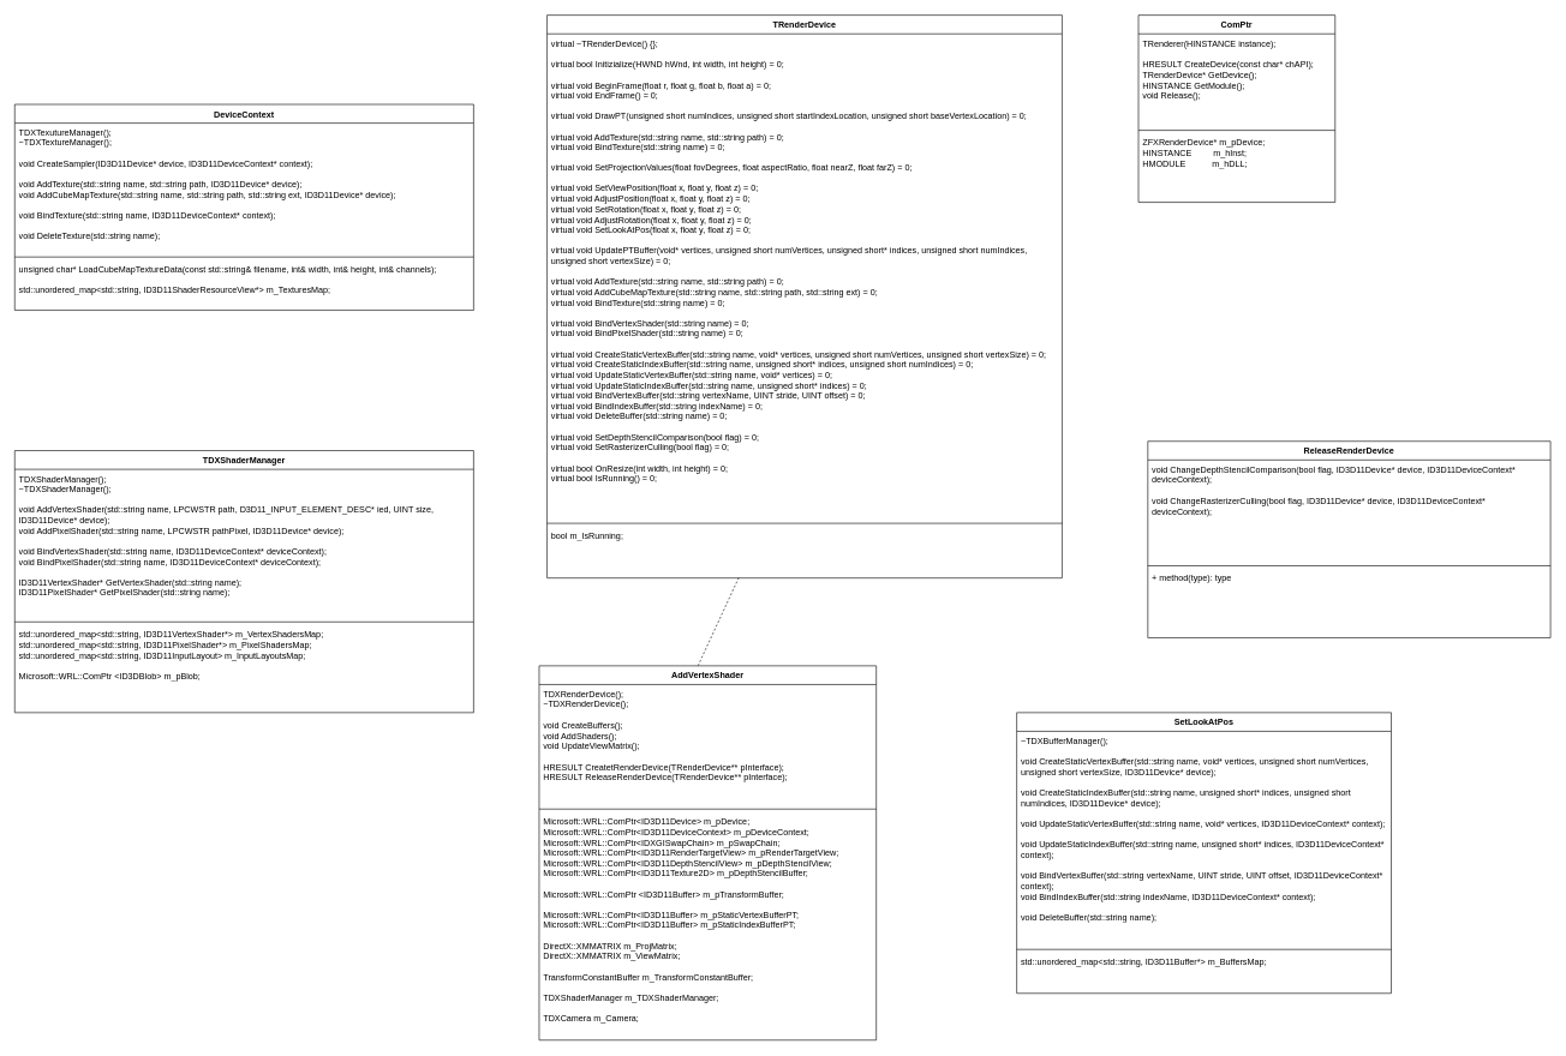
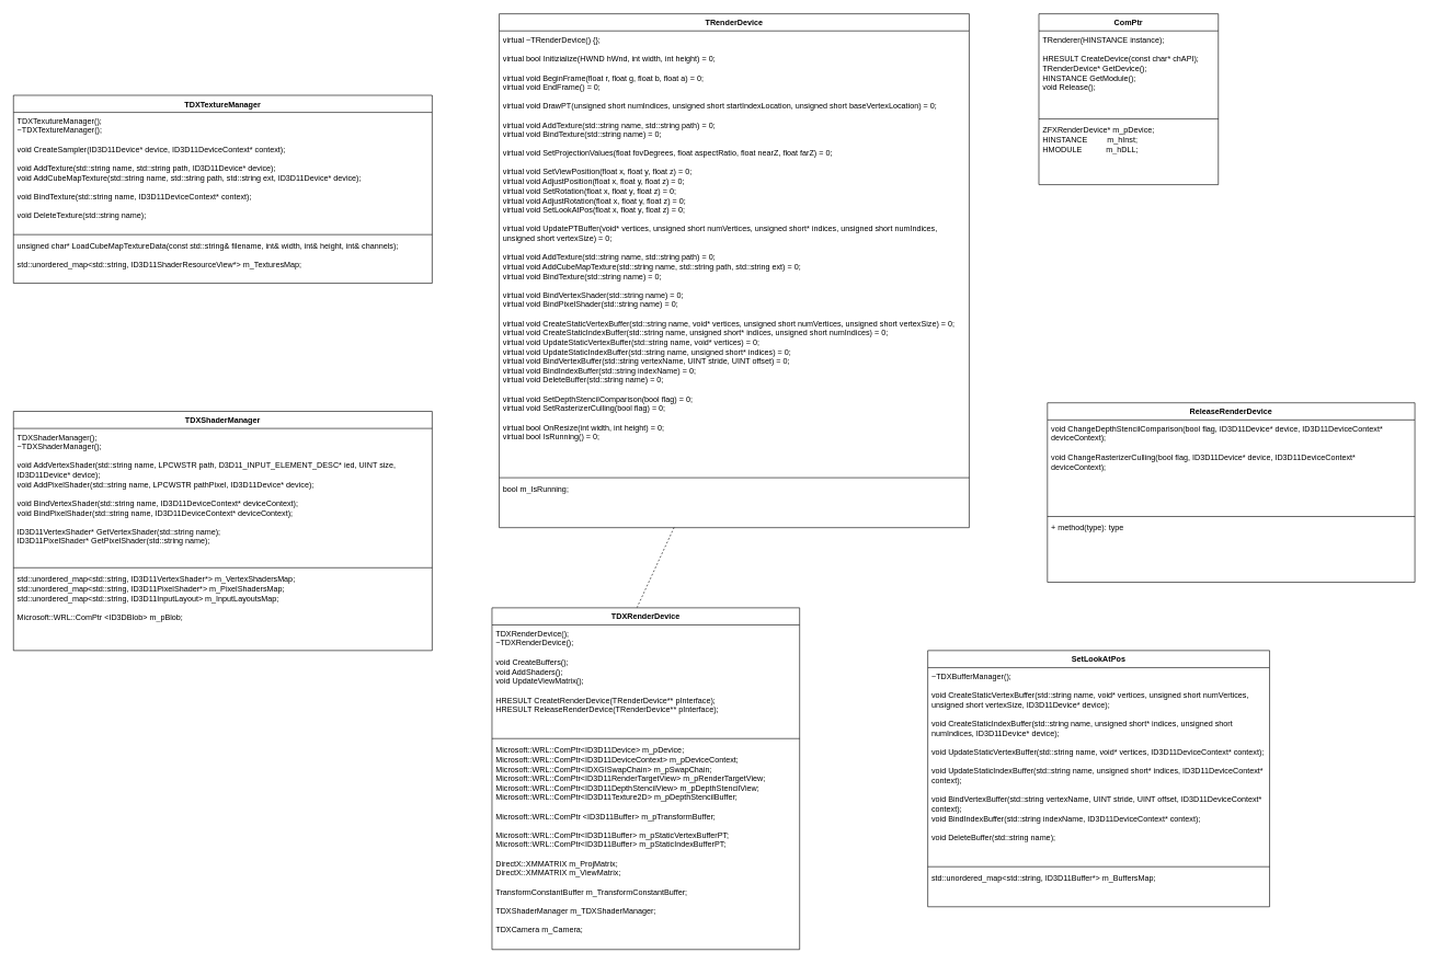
  <mxCell id="0" />
  <mxCell id="1" parent="0" />
  <mxCell id="2" value="TRenderDevice" style="swimlane;fontStyle=1;align=center;verticalAlign=top;childLayout=stackLayout;horizontal=1;startSize=26;horizontalStack=0;resizeParent=1;resizeParentMax=0;resizeLast=0;collapsible=1;marginBottom=0;whiteSpace=wrap;html=1;" parent="1" vertex="1"><mxGeometry x="759" y="20" width="715" height="782" as="geometry" /></mxCell>
  <mxCell id="3" value="&lt;div&gt;virtual ~TRenderDevice() {};&lt;br&gt;&lt;/div&gt;&lt;div&gt;&lt;br&gt;&lt;/div&gt;&lt;div&gt;virtual bool Initizialize(HWND hWnd, int width, int height) = 0;&lt;/div&gt;&lt;div&gt;&lt;br&gt;&lt;/div&gt;&lt;div&gt;virtual void BeginFrame(float r, float g, float b, float a) = 0;&lt;/div&gt;&lt;div&gt;virtual void EndFrame() = 0;&lt;/div&gt;&lt;div&gt;&lt;br&gt;&lt;/div&gt;&lt;div&gt;virtual void DrawPT(unsigned short numIndices, unsigned short startIndexLocation, unsigned short baseVertexLocation) = 0;&lt;br&gt;&lt;/div&gt;&lt;div&gt;&lt;br&gt;&lt;/div&gt;&lt;div&gt;virtual void AddTexture(std::string name, std::string path) = 0;&lt;br&gt;virtual void BindTexture(std::string name) = 0;&lt;br&gt;&lt;/div&gt;&lt;div&gt;&lt;br&gt;&lt;/div&gt;virtual void SetProjectionValues(float fovDegrees, float aspectRatio, float nearZ, float farZ) = 0;&lt;br&gt;&lt;br&gt;virtual void SetViewPosition(float x, float y, float z) = 0;&lt;br&gt;virtual void AdjustPosition(float x, float y, float z) = 0;&lt;br&gt;virtual void SetRotation(float x, float y, float z) = 0;&lt;br&gt;virtual void AdjustRotation(float x, float y, float z) = 0;&lt;br&gt;virtual void SetLookAtPos(float x, float y, float z) = 0;&lt;div&gt;&lt;br&gt;&lt;/div&gt;&lt;div&gt;virtual void UpdatePTBuffer(void* vertices, unsigned short numVertices, unsigned short* indices, unsigned short numIndices, unsigned short vertexSize) = 0;&lt;/div&gt;&lt;div&gt;&lt;br&gt;&lt;/div&gt;&lt;div&gt;virtual void AddTexture(std::string name, std::string path) = 0;&lt;/div&gt;&lt;div&gt;virtual void AddCubeMapTexture(std::string name, std::string path, std::string ext) = 0;&lt;br&gt;&lt;/div&gt;&lt;div&gt;virtual void BindTexture(std::string name) = 0;&lt;/div&gt;&lt;div&gt;&lt;br&gt;&lt;/div&gt;&lt;div&gt;virtual void BindVertexShader(std::string name) = 0;&lt;br&gt;virtual void BindPixelShader(std::string name) = 0;&lt;/div&gt;&lt;div&gt;&lt;br&gt;&lt;/div&gt;&lt;div&gt;virtual void CreateStaticVertexBuffer(std::string name, void* vertices, unsigned short numVertices, unsigned short vertexSize) = 0;&lt;br&gt;virtual void CreateStaticIndexBuffer(std::string name, unsigned short* indices, unsigned short numIndices) = 0;&lt;br&gt;virtual void UpdateStaticVertexBuffer(std::string name, void* vertices) = 0;&lt;br&gt;virtual void UpdateStaticIndexBuffer(std::string name, unsigned short* indices) = 0;&lt;br&gt;virtual void BindVertexBuffer(std::string vertexName, UINT stride, UINT offset) = 0;&lt;br&gt;virtual void BindIndexBuffer(std::string indexName) = 0;&lt;br&gt;virtual void DeleteBuffer(std::string name) = 0;&lt;br&gt;&lt;/div&gt;&lt;div&gt;&lt;br&gt;&lt;/div&gt;&lt;div&gt;virtual void SetDepthStencilComparison(bool flag) = 0;&lt;br&gt;virtual void SetRasterizerCulling(bool flag) = 0;&lt;br&gt;&lt;/div&gt;&lt;div&gt;&lt;br&gt;&lt;/div&gt;&lt;div&gt;virtual bool OnResize(int width, int height) = 0;&lt;/div&gt;&lt;div&gt;virtual bool IsRunning() = 0;&lt;br&gt;&lt;/div&gt;" style="text;strokeColor=none;fillColor=none;align=left;verticalAlign=top;spacingLeft=4;spacingRight=4;overflow=hidden;rotatable=0;points=[[0,0.5],[1,0.5]];portConstraint=eastwest;whiteSpace=wrap;html=1;" parent="2" vertex="1"><mxGeometry y="26" width="715" height="676" as="geometry" /></mxCell>
  <mxCell id="4" value="" style="line;strokeWidth=1;fillColor=none;align=left;verticalAlign=middle;spacingTop=-1;spacingLeft=3;spacingRight=3;rotatable=0;labelPosition=right;points=[];portConstraint=eastwest;strokeColor=inherit;" parent="2" vertex="1"><mxGeometry y="702" width="715" height="8" as="geometry" /></mxCell>
  <mxCell id="5" value="&lt;div&gt;bool m_IsRunning;&lt;br&gt;&lt;/div&gt;" style="text;strokeColor=none;fillColor=none;align=left;verticalAlign=top;spacingLeft=4;spacingRight=4;overflow=hidden;rotatable=0;points=[[0,0.5],[1,0.5]];portConstraint=eastwest;whiteSpace=wrap;html=1;" parent="2" vertex="1"><mxGeometry y="710" width="715" height="72" as="geometry" /></mxCell>
  <mxCell id="6" value="" style="endArrow=none;dashed=1;endFill=0;endSize=12;html=1;rounded=0;entryX=0.372;entryY=0.997;entryDx=0;entryDy=0;entryPerimeter=0;exitX=0.471;exitY=0;exitDx=0;exitDy=0;exitPerimeter=0;" parent="1" source="7" target="5" edge="1"><mxGeometry width="160" relative="1" as="geometry"><mxPoint x="1028" y="478" as="sourcePoint" /><mxPoint x="1209" y="269" as="targetPoint" /></mxGeometry></mxCell>
- <mxCell id="7" value="AddVertexShader" style="swimlane;fontStyle=1;align=center;verticalAlign=top;childLayout=stackLayout;horizontal=1;startSize=26;horizontalStack=0;resizeParent=1;resizeParentMax=0;resizeLast=0;collapsible=1;marginBottom=0;whiteSpace=wrap;html=1;" parent="1" vertex="1"><mxGeometry x="748" y="924" width="468" height="520" as="geometry" /></mxCell>
+ <mxCell id="7" value="TDXRenderDevice" style="swimlane;fontStyle=1;align=center;verticalAlign=top;childLayout=stackLayout;horizontal=1;startSize=26;horizontalStack=0;resizeParent=1;resizeParentMax=0;resizeLast=0;collapsible=1;marginBottom=0;whiteSpace=wrap;html=1;" parent="1" vertex="1"><mxGeometry x="748" y="924" width="468" height="520" as="geometry" /></mxCell>
  <mxCell id="8" value="&lt;div&gt;TDXRenderDevice();&lt;/div&gt;&lt;div&gt;~TDXRenderDevice();&lt;/div&gt;&lt;div&gt;&lt;br&gt;&lt;/div&gt;&lt;div&gt;void CreateBuffers();&lt;/div&gt;&lt;div&gt;void AddShaders();&lt;/div&gt;&lt;div&gt;void UpdateViewMatrix();&lt;br&gt;&lt;/div&gt;&lt;div&gt;&lt;br&gt;&lt;/div&gt;&lt;div&gt;HRESULT CreatetRenderDevice(TRenderDevice** pInterface);&amp;nbsp;&amp;nbsp;&amp;nbsp;&amp;nbsp;&lt;/div&gt;&lt;div&gt;HRESULT ReleaseRenderDevice(TRenderDevice** pInterface);&lt;br&gt;&lt;br&gt;&lt;/div&gt;" style="text;strokeColor=none;fillColor=none;align=left;verticalAlign=top;spacingLeft=4;spacingRight=4;overflow=hidden;rotatable=0;points=[[0,0.5],[1,0.5]];portConstraint=eastwest;whiteSpace=wrap;html=1;" parent="7" vertex="1"><mxGeometry y="26" width="468" height="169" as="geometry" /></mxCell>
  <mxCell id="9" value="" style="line;strokeWidth=1;fillColor=none;align=left;verticalAlign=middle;spacingTop=-1;spacingLeft=3;spacingRight=3;rotatable=0;labelPosition=right;points=[];portConstraint=eastwest;strokeColor=inherit;" parent="7" vertex="1"><mxGeometry y="195" width="468" height="8" as="geometry" /></mxCell>
  <mxCell id="10" value="&lt;div&gt;Microsoft::WRL::ComPtr&amp;lt;ID3D11Device&amp;gt; m_pDevice; Microsoft::WRL::ComPtr&amp;lt;ID3D11DeviceContext&amp;gt; m_pDeviceContext; Microsoft::WRL::ComPtr&amp;lt;IDXGISwapChain&amp;gt; m_pSwapChain; Microsoft::WRL::ComPtr&amp;lt;ID3D11RenderTargetView&amp;gt; m_pRenderTargetView; Microsoft::WRL::ComPtr&amp;lt;ID3D11DepthStencilView&amp;gt; m_pDepthStencilView; Microsoft::WRL::ComPtr&amp;lt;ID3D11Texture2D&amp;gt; m_pDepthStencilBuffer;&lt;br&gt;&lt;/div&gt;&lt;div&gt;&lt;br&gt;&lt;/div&gt;&lt;div&gt;Microsoft::WRL::ComPtr &amp;lt;ID3D11Buffer&amp;gt; m_pTransformBuffer;&lt;br&gt;&lt;/div&gt;&lt;div&gt;&lt;br&gt;Microsoft::WRL::ComPtr&amp;lt;ID3D11Buffer&amp;gt; m_pStaticVertexBufferPT;&lt;br&gt;Microsoft::WRL::ComPtr&amp;lt;ID3D11Buffer&amp;gt; m_pStaticIndexBufferPT;&lt;br&gt;&lt;/div&gt;&lt;div&gt;&lt;br&gt;&lt;/div&gt;&lt;div&gt;DirectX::XMMATRIX m_ProjMatrix;&lt;br&gt;DirectX::XMMATRIX m_ViewMatrix;&lt;/div&gt;&lt;div&gt;&lt;br&gt;&lt;/div&gt;&lt;div&gt;TransformConstantBuffer m_TransformConstantBuffer;&lt;br&gt;&lt;/div&gt;&lt;div&gt;&lt;br&gt;&lt;/div&gt;&lt;div&gt;TDXShaderManager m_TDXShaderManager;&lt;/div&gt;&lt;div&gt;&lt;br&gt;&lt;/div&gt;&lt;div&gt;TDXCamera m_Camera;&lt;br&gt;&lt;/div&gt;" style="text;strokeColor=none;fillColor=none;align=left;verticalAlign=top;spacingLeft=4;spacingRight=4;overflow=hidden;rotatable=0;points=[[0,0.5],[1,0.5]];portConstraint=eastwest;whiteSpace=wrap;html=1;" parent="7" vertex="1"><mxGeometry y="203" width="468" height="317" as="geometry" /></mxCell>
  <mxCell id="11" value="ComPtr" style="swimlane;fontStyle=1;align=center;verticalAlign=top;childLayout=stackLayout;horizontal=1;startSize=26;horizontalStack=0;resizeParent=1;resizeParentMax=0;resizeLast=0;collapsible=1;marginBottom=0;whiteSpace=wrap;html=1;" parent="1" vertex="1"><mxGeometry x="1580" y="20" width="273" height="260" as="geometry" /></mxCell>
  <mxCell id="12" value="&lt;div&gt;TRenderer(HINSTANCE instance);&lt;/div&gt;&lt;div&gt;&lt;br&gt;&lt;/div&gt;&lt;div&gt;HRESULT CreateDevice(const char* chAPI);&lt;/div&gt;&lt;div&gt;TRenderDevice* GetDevice();&lt;/div&gt;&lt;div&gt;HINSTANCE GetModule();&lt;/div&gt;&lt;div&gt;void Release();&lt;br&gt;&lt;/div&gt;" style="text;strokeColor=none;fillColor=none;align=left;verticalAlign=top;spacingLeft=4;spacingRight=4;overflow=hidden;rotatable=0;points=[[0,0.5],[1,0.5]];portConstraint=eastwest;whiteSpace=wrap;html=1;" parent="11" vertex="1"><mxGeometry y="26" width="273" height="130" as="geometry" /></mxCell>
  <mxCell id="13" value="" style="line;strokeWidth=1;fillColor=none;align=left;verticalAlign=middle;spacingTop=-1;spacingLeft=3;spacingRight=3;rotatable=0;labelPosition=right;points=[];portConstraint=eastwest;strokeColor=inherit;" parent="11" vertex="1"><mxGeometry y="156" width="273" height="8" as="geometry" /></mxCell>
  <mxCell id="14" value="ZFXRenderDevice* m_pDevice;&lt;br&gt;HINSTANCE&amp;nbsp;&amp;nbsp;&amp;nbsp;&amp;nbsp;&amp;nbsp;&amp;nbsp;&amp;nbsp;&amp;nbsp; m_hInst;&lt;br&gt;HMODULE&amp;nbsp;&amp;nbsp;&amp;nbsp;&amp;nbsp;&amp;nbsp;&amp;nbsp;&amp;nbsp;&amp;nbsp;&amp;nbsp;&amp;nbsp; m_hDLL;" style="text;strokeColor=none;fillColor=none;align=left;verticalAlign=top;spacingLeft=4;spacingRight=4;overflow=hidden;rotatable=0;points=[[0,0.5],[1,0.5]];portConstraint=eastwest;whiteSpace=wrap;html=1;" parent="11" vertex="1"><mxGeometry y="164" width="273" height="96" as="geometry" /></mxCell>
  <mxCell id="15" value="TDXShaderManager" style="swimlane;fontStyle=1;align=center;verticalAlign=top;childLayout=stackLayout;horizontal=1;startSize=26;horizontalStack=0;resizeParent=1;resizeParentMax=0;resizeLast=0;collapsible=1;marginBottom=0;whiteSpace=wrap;html=1;" parent="1" vertex="1"><mxGeometry x="20" y="625" width="637" height="364" as="geometry" /></mxCell>
  <mxCell id="16" value="&lt;div&gt;TDXShaderManager();&lt;/div&gt;&lt;div&gt;~TDXShaderManager();&lt;/div&gt;&lt;div&gt;&lt;br&gt;&lt;/div&gt;&lt;div&gt;void AddVertexShader(std::string name, LPCWSTR path, D3D11_INPUT_ELEMENT_DESC* ied, UINT size, ID3D11Device* device);&lt;/div&gt;&lt;div&gt;void AddPixelShader(std::string name, LPCWSTR pathPixel, ID3D11Device* device);&lt;/div&gt;&lt;div&gt;&lt;br&gt;&lt;/div&gt;&lt;div&gt;void BindVertexShader(std::string name, ID3D11DeviceContext* deviceContext);&lt;/div&gt;&lt;div&gt;void BindPixelShader(std::string name, ID3D11DeviceContext* deviceContext);&lt;/div&gt;&lt;div&gt;&lt;br&gt;&lt;/div&gt;&lt;div&gt;ID3D11VertexShader* GetVertexShader(std::string name);&lt;/div&gt;&lt;div&gt;ID3D11PixelShader* GetPixelShader(std::string name);&lt;/div&gt;" style="text;strokeColor=none;fillColor=none;align=left;verticalAlign=top;spacingLeft=4;spacingRight=4;overflow=hidden;rotatable=0;points=[[0,0.5],[1,0.5]];portConstraint=eastwest;whiteSpace=wrap;html=1;" parent="15" vertex="1"><mxGeometry y="26" width="637" height="208" as="geometry" /></mxCell>
  <mxCell id="17" value="" style="line;strokeWidth=1;fillColor=none;align=left;verticalAlign=middle;spacingTop=-1;spacingLeft=3;spacingRight=3;rotatable=0;labelPosition=right;points=[];portConstraint=eastwest;strokeColor=inherit;" parent="15" vertex="1"><mxGeometry y="234" width="637" height="8" as="geometry" /></mxCell>
  <mxCell id="18" value="&lt;div&gt;std::unordered_map&amp;lt;std::string, ID3D11VertexShader*&amp;gt; m_VertexShadersMap;&lt;/div&gt;&lt;div&gt;&lt;div&gt;std::unordered_map&amp;lt;std::string, ID3D11PixelShader*&amp;gt; m_PixelShadersMap;&lt;/div&gt;&lt;div&gt;&lt;div&gt;std::unordered_map&amp;lt;std::string, ID3D11InputLayout&amp;gt; m_InputLayoutsMap;&lt;/div&gt;&lt;div&gt;&lt;br&gt;&lt;/div&gt;&lt;div&gt;Microsoft::WRL::ComPtr &amp;lt;ID3DBlob&amp;gt; m_pBlob;&lt;/div&gt;&lt;/div&gt;&lt;/div&gt;" style="text;strokeColor=none;fillColor=none;align=left;verticalAlign=top;spacingLeft=4;spacingRight=4;overflow=hidden;rotatable=0;points=[[0,0.5],[1,0.5]];portConstraint=eastwest;whiteSpace=wrap;html=1;" parent="15" vertex="1"><mxGeometry y="242" width="637" height="122" as="geometry" /></mxCell>
- <mxCell id="19" value="&lt;div&gt;DeviceContext&lt;/div&gt;" style="swimlane;fontStyle=1;align=center;verticalAlign=top;childLayout=stackLayout;horizontal=1;startSize=26;horizontalStack=0;resizeParent=1;resizeParentMax=0;resizeLast=0;collapsible=1;marginBottom=0;whiteSpace=wrap;html=1;" parent="1" vertex="1"><mxGeometry x="20" y="144" width="637" height="286" as="geometry" /></mxCell>
+ <mxCell id="19" value="&lt;div&gt;TDXTextureManager&lt;/div&gt;" style="swimlane;fontStyle=1;align=center;verticalAlign=top;childLayout=stackLayout;horizontal=1;startSize=26;horizontalStack=0;resizeParent=1;resizeParentMax=0;resizeLast=0;collapsible=1;marginBottom=0;whiteSpace=wrap;html=1;" parent="1" vertex="1"><mxGeometry x="20" y="144" width="637" height="286" as="geometry" /></mxCell>
  <mxCell id="20" value="&lt;div&gt;TDXTexutureManager();&lt;/div&gt;&lt;div&gt;~TDXTextureManager();&lt;/div&gt;&lt;div&gt;&lt;br&gt;&lt;/div&gt;&lt;div&gt;void CreateSampler(ID3D11Device* device, ID3D11DeviceContext* context);&lt;br&gt;&lt;/div&gt;&lt;div&gt;&lt;br&gt;&lt;/div&gt;&lt;div&gt;void AddTexture(std::string name, std::string path, ID3D11Device* device);&lt;/div&gt;&lt;div&gt;void AddCubeMapTexture(std::string name, std::string path, std::string ext, ID3D11Device* device);&lt;br&gt;&lt;/div&gt;&lt;div&gt;&lt;br&gt;&lt;/div&gt;&lt;div&gt;void BindTexture(std::string name, ID3D11DeviceContext* context);&lt;/div&gt;&lt;div&gt;&lt;br&gt;&lt;/div&gt;&lt;div&gt;void DeleteTexture(std::string name);&lt;/div&gt;" style="text;strokeColor=none;fillColor=none;align=left;verticalAlign=top;spacingLeft=4;spacingRight=4;overflow=hidden;rotatable=0;points=[[0,0.5],[1,0.5]];portConstraint=eastwest;whiteSpace=wrap;html=1;" parent="19" vertex="1"><mxGeometry y="26" width="637" height="182" as="geometry" /></mxCell>
  <mxCell id="21" value="" style="line;strokeWidth=1;fillColor=none;align=left;verticalAlign=middle;spacingTop=-1;spacingLeft=3;spacingRight=3;rotatable=0;labelPosition=right;points=[];portConstraint=eastwest;strokeColor=inherit;" parent="19" vertex="1"><mxGeometry y="208" width="637" height="8" as="geometry" /></mxCell>
  <mxCell id="22" value="unsigned char* LoadCubeMapTextureData(const std::string&amp;amp; filename, int&amp;amp; width, int&amp;amp; height, int&amp;amp; channels);&lt;br&gt;&lt;br&gt;&lt;div&gt;std::unordered_map&amp;lt;std::string, ID3D11ShaderResourceView*&amp;gt; m_TexturesMap;&lt;/div&gt;" style="text;strokeColor=none;fillColor=none;align=left;verticalAlign=top;spacingLeft=4;spacingRight=4;overflow=hidden;rotatable=0;points=[[0,0.5],[1,0.5]];portConstraint=eastwest;whiteSpace=wrap;html=1;" parent="19" vertex="1"><mxGeometry y="216" width="637" height="70" as="geometry" /></mxCell>
  <mxCell id="23" value="ReleaseRenderDevice" style="swimlane;fontStyle=1;align=center;verticalAlign=top;childLayout=stackLayout;horizontal=1;startSize=26;horizontalStack=0;resizeParent=1;resizeParentMax=0;resizeLast=0;collapsible=1;marginBottom=0;whiteSpace=wrap;html=1;" parent="1" vertex="1"><mxGeometry x="1593" y="612" width="559" height="273" as="geometry" /></mxCell>
  <mxCell id="24" value="&lt;div&gt;&lt;span class=&quot;hljs-type&quot;&gt;void&lt;/span&gt; &lt;span class=&quot;hljs-title&quot;&gt;ChangeDepthStencilComparison&lt;/span&gt;&lt;span class=&quot;hljs-params&quot;&gt;(&lt;/span&gt;&lt;span class=&quot;hljs-params&quot;&gt;bool flag&lt;/span&gt;&lt;span class=&quot;hljs-params&quot;&gt;, &lt;/span&gt;ID3D11Device* device, ID3D11DeviceContext* deviceContext&lt;span class=&quot;hljs-params&quot;&gt;);&lt;/span&gt;&lt;/div&gt;&lt;div&gt;&lt;span class=&quot;hljs-params&quot;&gt;&lt;br&gt;&lt;/span&gt;&lt;/div&gt;&lt;div&gt;&lt;span class=&quot;hljs-params&quot;&gt;void ChangeRasterizerCulling(bool flag, ID3D11Device* device, ID3D11DeviceContext* deviceContext);&lt;br&gt;&lt;/span&gt;&lt;/div&gt;" style="text;strokeColor=none;fillColor=none;align=left;verticalAlign=top;spacingLeft=4;spacingRight=4;overflow=hidden;rotatable=0;points=[[0,0.5],[1,0.5]];portConstraint=eastwest;whiteSpace=wrap;html=1;" parent="23" vertex="1"><mxGeometry y="26" width="559" height="143" as="geometry" /></mxCell>
  <mxCell id="25" value="" style="line;strokeWidth=1;fillColor=none;align=left;verticalAlign=middle;spacingTop=-1;spacingLeft=3;spacingRight=3;rotatable=0;labelPosition=right;points=[];portConstraint=eastwest;strokeColor=inherit;" parent="23" vertex="1"><mxGeometry y="169" width="559" height="8" as="geometry" /></mxCell>
  <mxCell id="26" value="+ method(type): type" style="text;strokeColor=none;fillColor=none;align=left;verticalAlign=top;spacingLeft=4;spacingRight=4;overflow=hidden;rotatable=0;points=[[0,0.5],[1,0.5]];portConstraint=eastwest;whiteSpace=wrap;html=1;" parent="23" vertex="1"><mxGeometry y="177" width="559" height="96" as="geometry" /></mxCell>
  <mxCell id="27" value="SetLookAtPos" style="swimlane;fontStyle=1;align=center;verticalAlign=top;childLayout=stackLayout;horizontal=1;startSize=26;horizontalStack=0;resizeParent=1;resizeParentMax=0;resizeLast=0;collapsible=1;marginBottom=0;whiteSpace=wrap;html=1;" vertex="1" parent="1"><mxGeometry x="1411" y="989" width="520" height="390" as="geometry" /></mxCell>
  <mxCell id="28" value="~TDXBufferManager();&lt;br&gt;&lt;br&gt;void CreateStaticVertexBuffer(std::string name, void* vertices, unsigned short numVertices, unsigned short vertexSize, ID3D11Device* device);&lt;br&gt;&lt;br&gt;void CreateStaticIndexBuffer(std::string name, unsigned short* indices, unsigned short numIndices, ID3D11Device* device);&lt;br&gt;&lt;br&gt;void UpdateStaticVertexBuffer(std::string name, void* vertices, ID3D11DeviceContext* context);&lt;br&gt;&lt;br&gt;void UpdateStaticIndexBuffer(std::string name, unsigned short* indices, ID3D11DeviceContext* context);&lt;br&gt;&lt;br&gt;void BindVertexBuffer(std::string vertexName, UINT stride, UINT offset, ID3D11DeviceContext* context);&lt;br&gt;void BindIndexBuffer(std::string indexName, ID3D11DeviceContext* context);&lt;br&gt;&lt;br&gt;void DeleteBuffer(std::string name);" style="text;strokeColor=none;fillColor=none;align=left;verticalAlign=top;spacingLeft=4;spacingRight=4;overflow=hidden;rotatable=0;points=[[0,0.5],[1,0.5]];portConstraint=eastwest;whiteSpace=wrap;html=1;" vertex="1" parent="27"><mxGeometry y="26" width="520" height="299" as="geometry" /></mxCell>
  <mxCell id="29" value="" style="line;strokeWidth=1;fillColor=none;align=left;verticalAlign=middle;spacingTop=-1;spacingLeft=3;spacingRight=3;rotatable=0;labelPosition=right;points=[];portConstraint=eastwest;strokeColor=inherit;" vertex="1" parent="27"><mxGeometry y="325" width="520" height="8" as="geometry" /></mxCell>
  <mxCell id="30" value="&lt;div&gt;std::unordered_map&amp;lt;std::string, ID3D11Buffer*&amp;gt; m_BuffersMap;&lt;/div&gt;" style="text;strokeColor=none;fillColor=none;align=left;verticalAlign=top;spacingLeft=4;spacingRight=4;overflow=hidden;rotatable=0;points=[[0,0.5],[1,0.5]];portConstraint=eastwest;whiteSpace=wrap;html=1;" vertex="1" parent="27"><mxGeometry y="333" width="520" height="57" as="geometry" /></mxCell>
